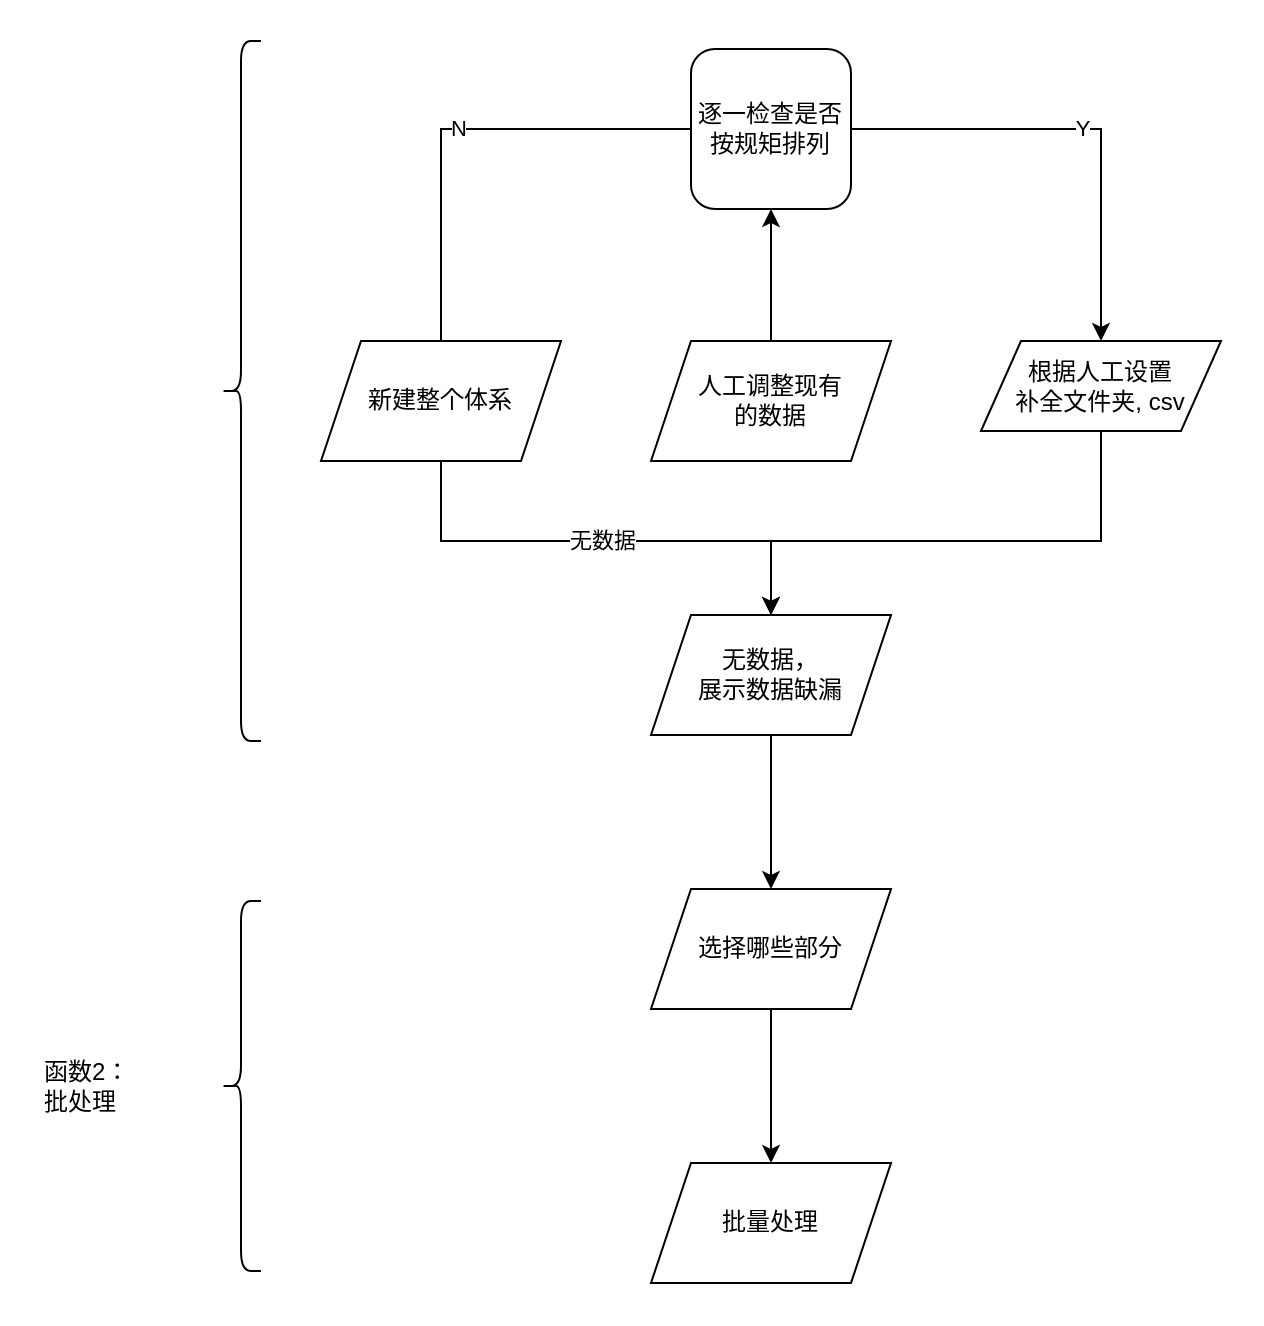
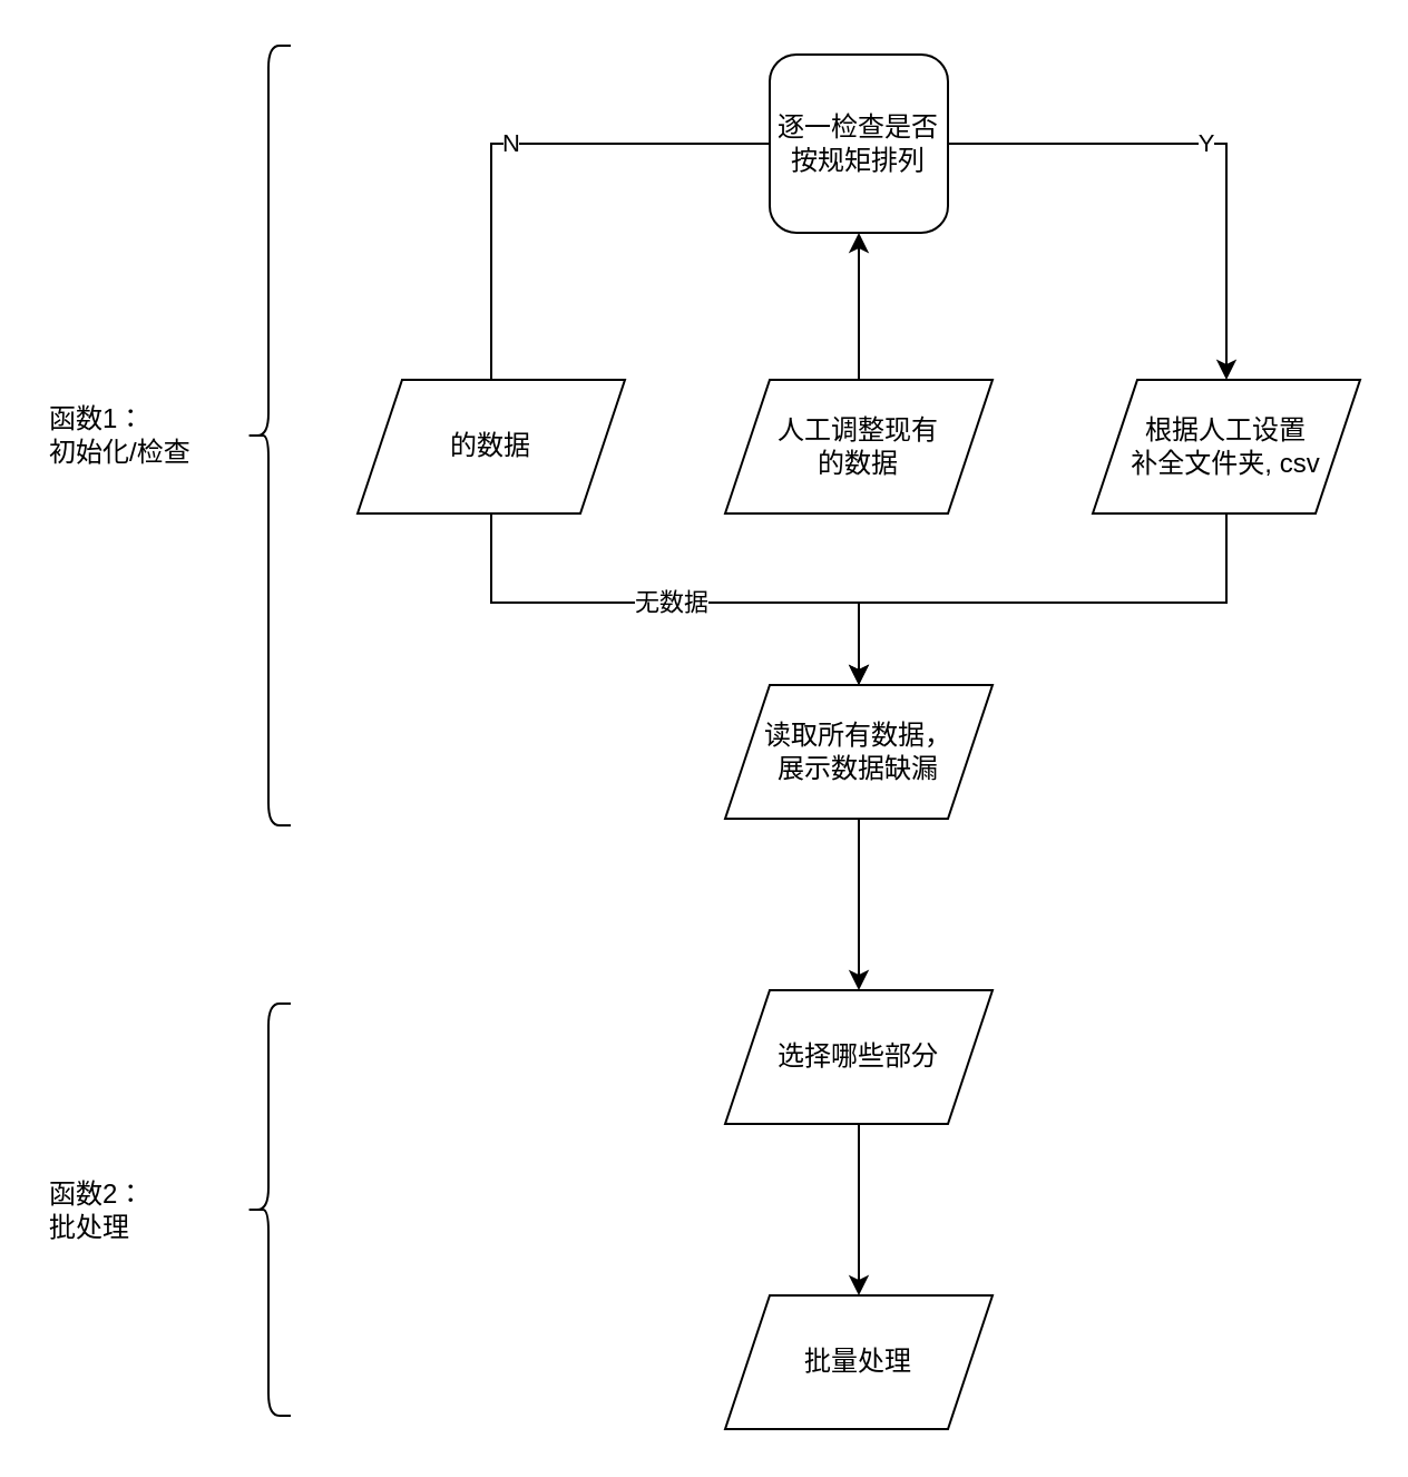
  <mxCell id="0" />
  <mxCell id="1" parent="0" />
  <mxCell id="2" value="无数据" style="edgeStyle=orthogonalEdgeStyle;rounded=0;orthogonalLoop=1;jettySize=auto;html=1;entryX=0.5;entryY=0;entryDx=0;entryDy=0;exitX=0.5;exitY=1;exitDx=0;exitDy=0;" parent="1" source="5" target="8" edge="1"><mxGeometry relative="1" as="geometry"><mxPoint x="240" y="196" as="sourcePoint" /><mxPoint x="374" y="326" as="targetPoint" /><Array as="points"><mxPoint x="220" y="270" /><mxPoint x="385" y="270" /></Array></mxGeometry></mxCell>
  <mxCell id="3" style="edgeStyle=orthogonalEdgeStyle;rounded=0;orthogonalLoop=1;jettySize=auto;html=1;entryX=0.5;entryY=0;entryDx=0;entryDy=0;exitX=0.5;exitY=1;exitDx=0;exitDy=0;" parent="1" source="4" target="8" edge="1"><mxGeometry relative="1" as="geometry"><mxPoint x="374" y="226" as="sourcePoint" /><mxPoint x="374" y="326" as="targetPoint" /><Array as="points"><mxPoint x="550" y="270" /><mxPoint x="385" y="270" /></Array></mxGeometry></mxCell>
- <mxCell id="4" value="根据人工设置&lt;br&gt;补全文件夹, csv" style="shape=parallelogram;perimeter=parallelogramPerimeter;whiteSpace=wrap;html=1;fixedSize=1;" parent="1" vertex="1"><mxGeometry x="490" y="170" width="120" height="45" as="geometry" /></mxCell>
- <mxCell id="5" value="新建整个体系" style="shape=parallelogram;perimeter=parallelogramPerimeter;whiteSpace=wrap;html=1;fixedSize=1;" parent="1" vertex="1"><mxGeometry x="160" y="170" width="120" height="60" as="geometry" /></mxCell>
+ <mxCell id="4" value="根据人工设置&lt;br&gt;补全文件夹, csv" style="shape=parallelogram;perimeter=parallelogramPerimeter;whiteSpace=wrap;html=1;fixedSize=1;" parent="1" vertex="1"><mxGeometry x="490" y="170" width="120" height="60" as="geometry" /></mxCell>
+ <mxCell id="5" value="的数据" style="shape=parallelogram;perimeter=parallelogramPerimeter;whiteSpace=wrap;html=1;fixedSize=1;" parent="1" vertex="1"><mxGeometry x="160" y="170" width="120" height="60" as="geometry" /></mxCell>
+ <mxCell id="6" value="&lt;div style=&quot;&quot;&gt;&lt;span style=&quot;background-color: initial;&quot;&gt;函数1：&lt;/span&gt;&lt;/div&gt;初始化/检查" style="text;html=1;strokeColor=none;fillColor=none;align=left;verticalAlign=middle;whiteSpace=wrap;rounded=0;" parent="1" vertex="1"><mxGeometry x="20" y="180" width="80" height="30" as="geometry" /></mxCell>
  <mxCell id="7" value="" style="shape=curlyBracket;whiteSpace=wrap;html=1;rounded=1;labelPosition=left;verticalLabelPosition=middle;align=right;verticalAlign=middle;" parent="1" vertex="1"><mxGeometry x="110" y="20" width="20" height="350" as="geometry" /></mxCell>
- <mxCell id="8" value="无数据，&lt;br&gt;展示数据缺漏" style="shape=parallelogram;perimeter=parallelogramPerimeter;whiteSpace=wrap;html=1;fixedSize=1;" parent="1" vertex="1"><mxGeometry x="325" y="307" width="120" height="60" as="geometry" /></mxCell>
+ <mxCell id="8" value="读取所有数据，&lt;br&gt;展示数据缺漏" style="shape=parallelogram;perimeter=parallelogramPerimeter;whiteSpace=wrap;html=1;fixedSize=1;" parent="1" vertex="1"><mxGeometry x="325" y="307" width="120" height="60" as="geometry" /></mxCell>
  <mxCell id="9" value="" style="edgeStyle=orthogonalEdgeStyle;rounded=0;orthogonalLoop=1;jettySize=auto;html=1;" parent="1" source="10" target="11" edge="1"><mxGeometry relative="1" as="geometry" /></mxCell>
  <mxCell id="10" value="选择哪些部分" style="shape=parallelogram;perimeter=parallelogramPerimeter;whiteSpace=wrap;html=1;fixedSize=1;rounded=0;" parent="1" vertex="1"><mxGeometry x="325" y="444" width="120" height="60" as="geometry" /></mxCell>
  <mxCell id="11" value="批量处理" style="shape=parallelogram;perimeter=parallelogramPerimeter;whiteSpace=wrap;html=1;fixedSize=1;rounded=0;" parent="1" vertex="1"><mxGeometry x="325" y="581" width="120" height="60" as="geometry" /></mxCell>
  <mxCell id="12" value="" style="edgeStyle=orthogonalEdgeStyle;rounded=0;orthogonalLoop=1;jettySize=auto;html=1;exitX=0.5;exitY=1;exitDx=0;exitDy=0;" parent="1" source="8" target="10" edge="1"><mxGeometry relative="1" as="geometry"><mxPoint x="374" y="406" as="sourcePoint" /></mxGeometry></mxCell>
  <mxCell id="13" value="" style="shape=curlyBracket;whiteSpace=wrap;html=1;rounded=1;labelPosition=left;verticalLabelPosition=middle;align=right;verticalAlign=middle;" parent="1" vertex="1"><mxGeometry x="110" y="450" width="20" height="185" as="geometry" /></mxCell>
  <mxCell id="14" value="&lt;div style=&quot;&quot;&gt;&lt;span style=&quot;background-color: initial;&quot;&gt;函数2：&lt;/span&gt;&lt;/div&gt;&lt;div style=&quot;&quot;&gt;&lt;span style=&quot;background-color: initial;&quot;&gt;批处理&lt;/span&gt;&lt;/div&gt;" style="text;html=1;strokeColor=none;fillColor=none;align=left;verticalAlign=middle;whiteSpace=wrap;rounded=0;" parent="1" vertex="1"><mxGeometry x="20" y="527.5" width="80" height="30" as="geometry" /></mxCell>
  <mxCell id="15" value="Y" style="edgeStyle=orthogonalEdgeStyle;rounded=0;orthogonalLoop=1;jettySize=auto;html=1;entryX=0.5;entryY=0;entryDx=0;entryDy=0;" edge="1" parent="1" source="17" target="4"><mxGeometry relative="1" as="geometry" /></mxCell>
  <mxCell id="16" value="N" style="edgeStyle=orthogonalEdgeStyle;rounded=0;orthogonalLoop=1;jettySize=auto;html=1;entryX=0.5;entryY=0;entryDx=0;entryDy=0;endArrow=none;" edge="1" parent="1" source="17" target="5"><mxGeometry relative="1" as="geometry" /></mxCell>
  <mxCell id="17" value="逐一检查是否&lt;br&gt;按规矩排列" style="whiteSpace=wrap;html=1;rounded=1;" vertex="1" parent="1"><mxGeometry x="345" y="24" width="80" height="80" as="geometry" /></mxCell>
  <mxCell id="18" style="edgeStyle=orthogonalEdgeStyle;rounded=0;orthogonalLoop=1;jettySize=auto;html=1;" edge="1" parent="1" source="19" target="17"><mxGeometry relative="1" as="geometry" /></mxCell>
  <mxCell id="19" value="人工调整现有&lt;br&gt;的数据" style="shape=parallelogram;perimeter=parallelogramPerimeter;whiteSpace=wrap;html=1;fixedSize=1;" vertex="1" parent="1"><mxGeometry x="325" y="170" width="120" height="60" as="geometry" /></mxCell>
